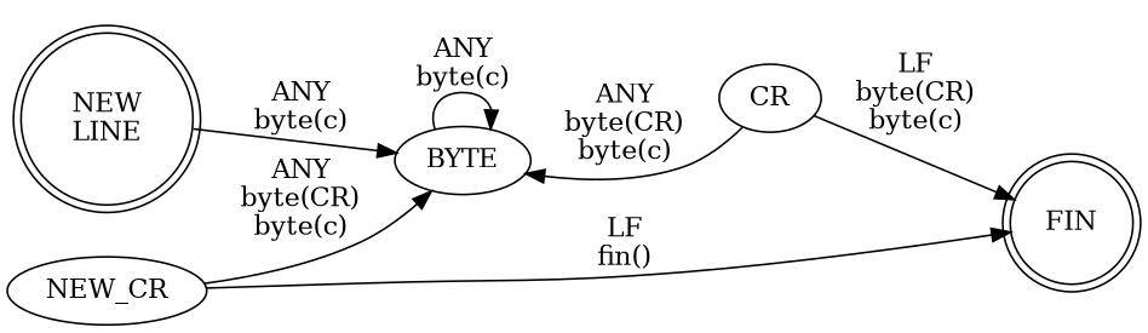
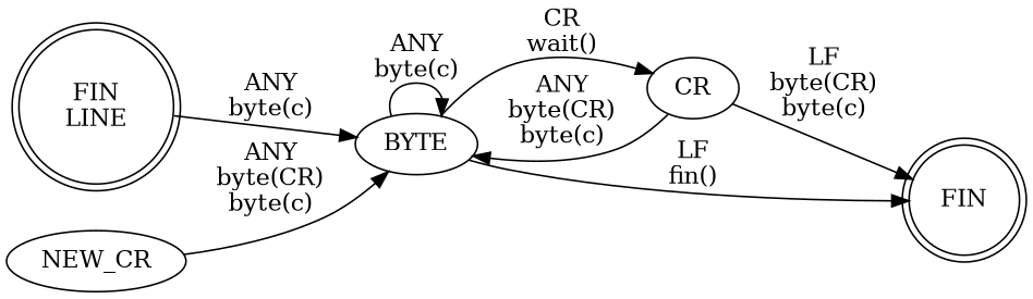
  digraph {
    rankdir=LR
-   n1 [label="NEW\nLINE" shape=doublecircle]
+   n1 [label="FIN\nLINE" shape=doublecircle]
    BYTE
    CR
    n4 [label=NEW_CR]
    FIN [shape=doublecircle]
    n1 -> BYTE [label="ANY\nbyte(c)"]
    BYTE -> BYTE [label="ANY\nbyte(c)\n"]
+   BYTE -> CR [label="CR\nwait()"]
    CR -> BYTE [label="ANY\nbyte(CR)\nbyte(c)"]
    CR -> FIN [label="LF\nbyte(CR)\nbyte(c)"]
    n4 -> BYTE [label="ANY\nbyte(CR)\nbyte(c)"]
-   n4 -> FIN [label="LF\nfin()"]
+   BYTE -> FIN [label="LF\nfin()"]
  }
